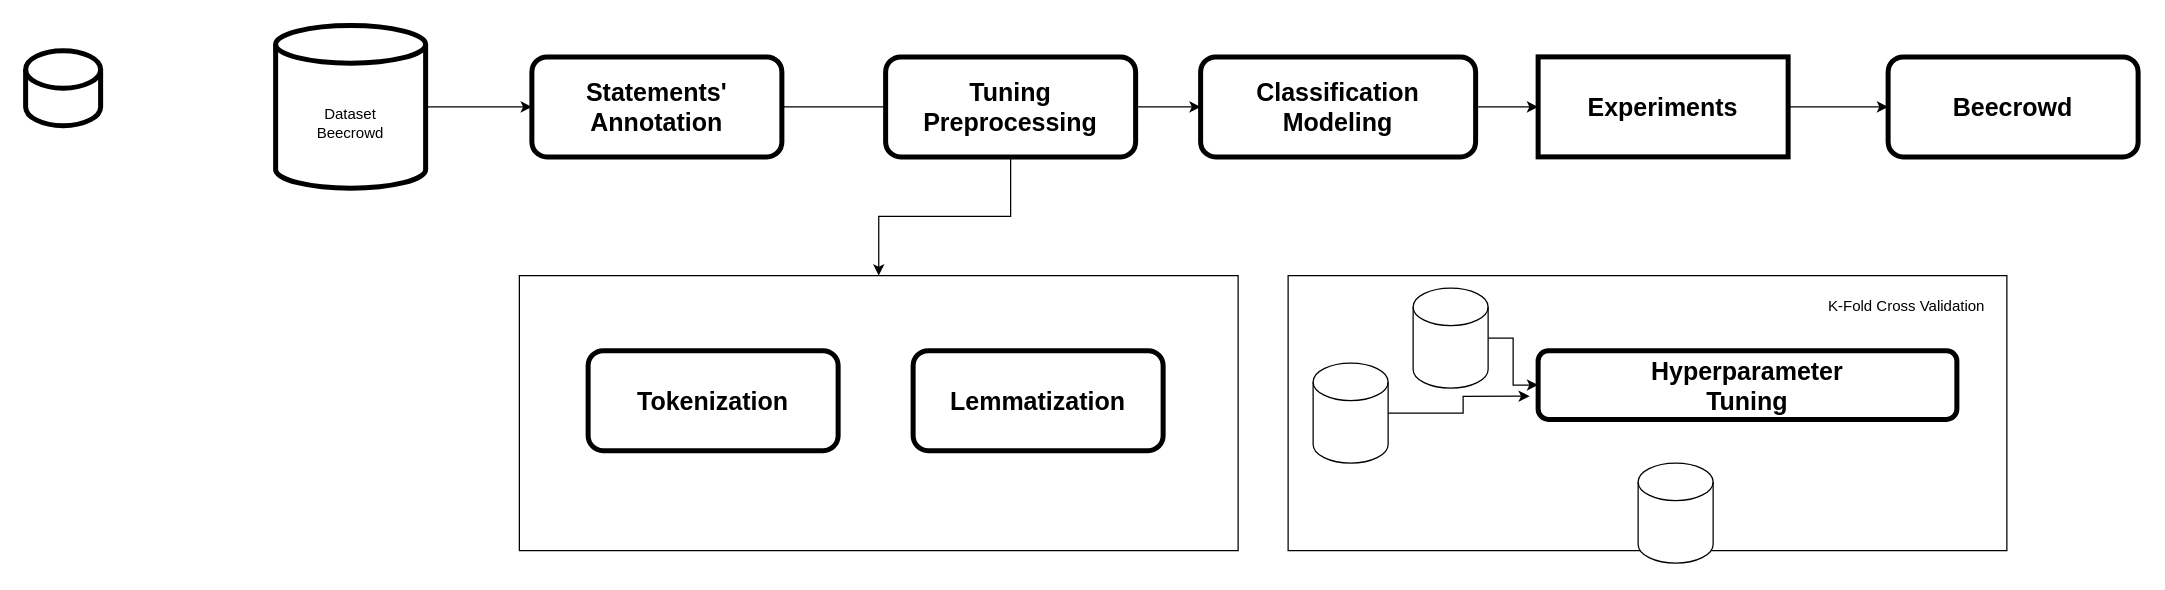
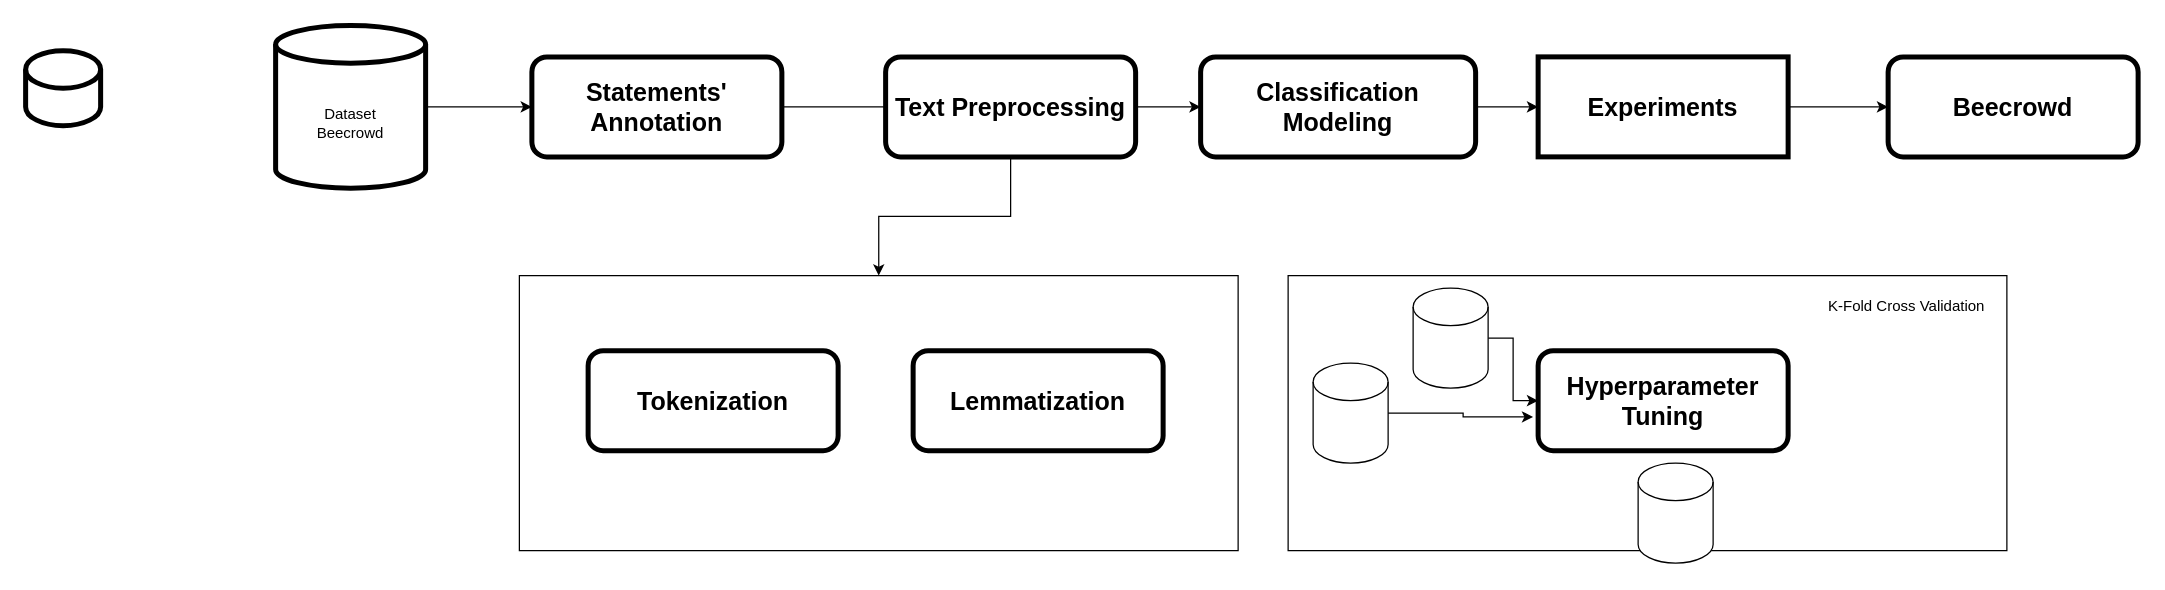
  <mxCell id="0" />
  <mxCell id="1" parent="0" />
  <mxCell id="2" value="" style="shape=cylinder3;whiteSpace=wrap;html=1;boundedLbl=1;backgroundOutline=1;size=15;strokeWidth=4;" parent="1" vertex="1"><mxGeometry x="20" y="40" width="60" height="60" as="geometry" /></mxCell>
  <mxCell id="3" style="edgeStyle=orthogonalEdgeStyle;rounded=0;orthogonalLoop=1;jettySize=auto;html=1;entryX=0;entryY=0.5;entryDx=0;entryDy=0;" edge="1" parent="1" source="4" target="6"><mxGeometry relative="1" as="geometry" /></mxCell>
  <mxCell id="4" value="Dataset&lt;br&gt;Beecrowd" style="shape=cylinder3;whiteSpace=wrap;html=1;boundedLbl=1;backgroundOutline=1;size=15;strokeWidth=4;" parent="1" vertex="1"><mxGeometry x="220" y="20" width="120" height="130" as="geometry" /></mxCell>
  <mxCell id="5" style="edgeStyle=orthogonalEdgeStyle;rounded=0;orthogonalLoop=1;jettySize=auto;html=1;" edge="1" parent="1" source="6"><mxGeometry relative="1" as="geometry"><mxPoint x="730" y="85" as="targetPoint" /></mxGeometry></mxCell>
  <mxCell id="6" value="Statements' Annotation" style="rounded=1;whiteSpace=wrap;html=1;fontSize=20;glass=0;strokeWidth=4;shadow=0;fontStyle=1" vertex="1" parent="1"><mxGeometry x="425" y="45" width="200" height="80" as="geometry" /></mxCell>
  <mxCell id="7" style="edgeStyle=orthogonalEdgeStyle;rounded=0;orthogonalLoop=1;jettySize=auto;html=1;exitX=0.5;exitY=1;exitDx=0;exitDy=0;" edge="1" parent="1" source="9" target="13"><mxGeometry relative="1" as="geometry"><mxPoint x="840" y="210" as="targetPoint" /></mxGeometry></mxCell>
  <mxCell id="8" style="edgeStyle=orthogonalEdgeStyle;rounded=0;orthogonalLoop=1;jettySize=auto;html=1;exitX=1;exitY=0.5;exitDx=0;exitDy=0;entryX=0;entryY=0.5;entryDx=0;entryDy=0;" edge="1" parent="1" source="9" target="17"><mxGeometry relative="1" as="geometry" /></mxCell>
- <mxCell id="9" value="Tuning Preprocessing" style="rounded=1;whiteSpace=wrap;html=1;fontSize=20;glass=0;strokeWidth=4;shadow=0;fontStyle=1" vertex="1" parent="1"><mxGeometry x="708" y="45" width="200" height="80" as="geometry" /></mxCell>
+ <mxCell id="9" value="Text Preprocessing" style="rounded=1;whiteSpace=wrap;html=1;fontSize=20;glass=0;strokeWidth=4;shadow=0;fontStyle=1" vertex="1" parent="1"><mxGeometry x="708" y="45" width="200" height="80" as="geometry" /></mxCell>
  <mxCell id="10" style="edgeStyle=orthogonalEdgeStyle;rounded=0;orthogonalLoop=1;jettySize=auto;html=1;entryX=0;entryY=0.5;entryDx=0;entryDy=0;" edge="1" parent="1" source="11" target="12"><mxGeometry relative="1" as="geometry" /></mxCell>
  <mxCell id="11" value="Experiments" style="whiteSpace=wrap;html=1;fontSize=20;glass=0;strokeWidth=4;shadow=0;fontStyle=1;rounded=0;" vertex="1" parent="1"><mxGeometry x="1230" y="45" width="200" height="80" as="geometry" /></mxCell>
  <mxCell id="12" value="Beecrowd" style="rounded=1;whiteSpace=wrap;html=1;fontSize=20;glass=0;strokeWidth=4;shadow=0;fontStyle=1" vertex="1" parent="1"><mxGeometry x="1510" y="45" width="200" height="80" as="geometry" /></mxCell>
  <mxCell id="13" value="" style="rounded=0;whiteSpace=wrap;html=1;" vertex="1" parent="1"><mxGeometry x="415" y="220" width="575" height="220" as="geometry" /></mxCell>
  <mxCell id="14" value="Tokenization" style="rounded=1;whiteSpace=wrap;html=1;fontSize=20;glass=0;strokeWidth=4;shadow=0;fontStyle=1" vertex="1" parent="1"><mxGeometry x="470" y="280" width="200" height="80" as="geometry" /></mxCell>
  <mxCell id="15" value="Lemmatization" style="rounded=1;whiteSpace=wrap;html=1;fontSize=20;glass=0;strokeWidth=4;shadow=0;fontStyle=1" vertex="1" parent="1"><mxGeometry x="730" y="280" width="200" height="80" as="geometry" /></mxCell>
  <mxCell id="16" style="edgeStyle=orthogonalEdgeStyle;rounded=0;orthogonalLoop=1;jettySize=auto;html=1;entryX=0;entryY=0.5;entryDx=0;entryDy=0;" edge="1" parent="1" source="17" target="11"><mxGeometry relative="1" as="geometry" /></mxCell>
  <mxCell id="17" value="Classification&lt;br&gt;Modeling" style="rounded=1;whiteSpace=wrap;html=1;fontSize=20;glass=0;strokeWidth=4;shadow=0;fontStyle=1" vertex="1" parent="1"><mxGeometry x="960" y="45" width="220" height="80" as="geometry" /></mxCell>
  <mxCell id="18" value="" style="rounded=0;whiteSpace=wrap;html=1;" vertex="1" parent="1"><mxGeometry x="1030" y="220" width="575" height="220" as="geometry" /></mxCell>
- <mxCell id="19" value="Hyperparameter&lt;br&gt;Tuning" style="rounded=1;whiteSpace=wrap;html=1;fontSize=20;glass=0;strokeWidth=4;shadow=0;fontStyle=1" vertex="1" parent="1"><mxGeometry x="1230" y="280" width="335" height="55" as="geometry" /></mxCell>
+ <mxCell id="19" value="Hyperparameter&lt;br&gt;Tuning" style="rounded=1;whiteSpace=wrap;html=1;fontSize=20;glass=0;strokeWidth=4;shadow=0;fontStyle=1" vertex="1" parent="1"><mxGeometry x="1230" y="280" width="200" height="80" as="geometry" /></mxCell>
  <mxCell id="20" value="K-Fold Cross Validation" style="text;html=1;strokeColor=none;fillColor=none;align=center;verticalAlign=middle;whiteSpace=wrap;rounded=0;" vertex="1" parent="1"><mxGeometry x="1445" y="230" width="160" height="30" as="geometry" /></mxCell>
  <mxCell id="21" value="" style="shape=cylinder3;whiteSpace=wrap;html=1;boundedLbl=1;backgroundOutline=1;size=15;" vertex="1" parent="1"><mxGeometry x="1050" y="290" width="60" height="80" as="geometry" /></mxCell>
  <mxCell id="22" value="" style="shape=cylinder3;whiteSpace=wrap;html=1;boundedLbl=1;backgroundOutline=1;size=15;" vertex="1" parent="1"><mxGeometry x="1310" y="370" width="60" height="80" as="geometry" /></mxCell>
  <mxCell id="23" style="edgeStyle=orthogonalEdgeStyle;rounded=0;orthogonalLoop=1;jettySize=auto;html=1;" edge="1" parent="1" source="24" target="19"><mxGeometry relative="1" as="geometry" /></mxCell>
  <mxCell id="24" value="" style="shape=cylinder3;whiteSpace=wrap;html=1;boundedLbl=1;backgroundOutline=1;size=15;" vertex="1" parent="1"><mxGeometry x="1130" y="230" width="60" height="80" as="geometry" /></mxCell>
  <mxCell id="25" style="edgeStyle=orthogonalEdgeStyle;rounded=0;orthogonalLoop=1;jettySize=auto;html=1;entryX=-0.02;entryY=0.663;entryDx=0;entryDy=0;entryPerimeter=0;" edge="1" parent="1" source="21" target="19"><mxGeometry relative="1" as="geometry" /></mxCell>
